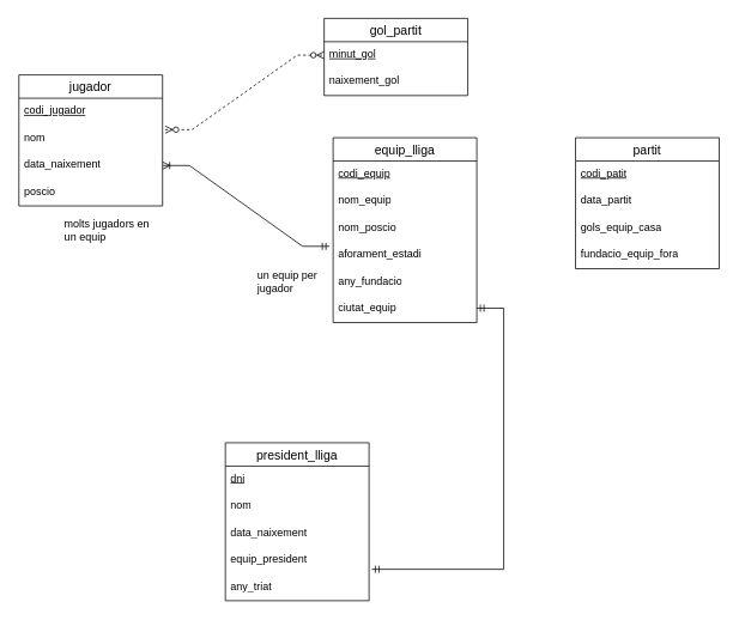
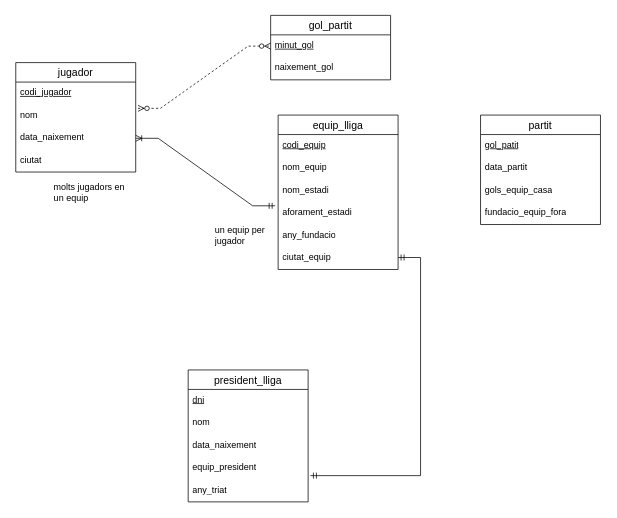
  <mxCell id="0" />
  <mxCell id="1" parent="0" />
  <mxCell id="2" value="jugador" style="swimlane;fontStyle=0;childLayout=stackLayout;horizontal=1;startSize=26;horizontalStack=0;resizeParent=1;resizeParentMax=0;resizeLast=0;collapsible=1;marginBottom=0;align=center;fontSize=14;" vertex="1" parent="1"><mxGeometry x="20" y="83" width="160" height="146" as="geometry" /></mxCell>
  <mxCell id="3" value="&lt;u&gt;codi_jugador&lt;/u&gt;" style="text;strokeColor=none;fillColor=none;spacingLeft=4;spacingRight=4;overflow=hidden;rotatable=0;points=[[0,0.5],[1,0.5]];portConstraint=eastwest;fontSize=12;whiteSpace=wrap;html=1;" vertex="1" parent="2"><mxGeometry y="26" width="160" height="30" as="geometry" /></mxCell>
  <mxCell id="4" value="nom" style="text;strokeColor=none;fillColor=none;spacingLeft=4;spacingRight=4;overflow=hidden;rotatable=0;points=[[0,0.5],[1,0.5]];portConstraint=eastwest;fontSize=12;whiteSpace=wrap;html=1;" vertex="1" parent="2"><mxGeometry y="56" width="160" height="30" as="geometry" /></mxCell>
  <mxCell id="5" value="data_naixement" style="text;strokeColor=none;fillColor=none;spacingLeft=4;spacingRight=4;overflow=hidden;rotatable=0;points=[[0,0.5],[1,0.5]];portConstraint=eastwest;fontSize=12;whiteSpace=wrap;html=1;" vertex="1" parent="2"><mxGeometry y="86" width="160" height="30" as="geometry" /></mxCell>
- <mxCell id="6" value="poscio" style="text;strokeColor=none;fillColor=none;spacingLeft=4;spacingRight=4;overflow=hidden;rotatable=0;points=[[0,0.5],[1,0.5]];portConstraint=eastwest;fontSize=12;whiteSpace=wrap;html=1;" vertex="1" parent="2"><mxGeometry y="116" width="160" height="30" as="geometry" /></mxCell>
+ <mxCell id="6" value="ciutat" style="text;strokeColor=none;fillColor=none;spacingLeft=4;spacingRight=4;overflow=hidden;rotatable=0;points=[[0,0.5],[1,0.5]];portConstraint=eastwest;fontSize=12;whiteSpace=wrap;html=1;" vertex="1" parent="2"><mxGeometry y="116" width="160" height="30" as="geometry" /></mxCell>
  <mxCell id="7" value="equip_lliga" style="swimlane;fontStyle=0;childLayout=stackLayout;horizontal=1;startSize=26;horizontalStack=0;resizeParent=1;resizeParentMax=0;resizeLast=0;collapsible=1;marginBottom=0;align=center;fontSize=14;" vertex="1" parent="1"><mxGeometry x="370" y="153" width="160" height="206" as="geometry" /></mxCell>
  <mxCell id="8" value="&lt;u&gt;codi_equip&lt;/u&gt;" style="text;strokeColor=none;fillColor=none;spacingLeft=4;spacingRight=4;overflow=hidden;rotatable=0;points=[[0,0.5],[1,0.5]];portConstraint=eastwest;fontSize=12;whiteSpace=wrap;html=1;" vertex="1" parent="7"><mxGeometry y="26" width="160" height="30" as="geometry" /></mxCell>
  <mxCell id="9" value="nom_equip" style="text;strokeColor=none;fillColor=none;spacingLeft=4;spacingRight=4;overflow=hidden;rotatable=0;points=[[0,0.5],[1,0.5]];portConstraint=eastwest;fontSize=12;whiteSpace=wrap;html=1;" vertex="1" parent="7"><mxGeometry y="56" width="160" height="30" as="geometry" /></mxCell>
- <mxCell id="10" value="nom_poscio" style="text;strokeColor=none;fillColor=none;spacingLeft=4;spacingRight=4;overflow=hidden;rotatable=0;points=[[0,0.5],[1,0.5]];portConstraint=eastwest;fontSize=12;whiteSpace=wrap;html=1;" vertex="1" parent="7"><mxGeometry y="86" width="160" height="30" as="geometry" /></mxCell>
+ <mxCell id="10" value="nom_estadi" style="text;strokeColor=none;fillColor=none;spacingLeft=4;spacingRight=4;overflow=hidden;rotatable=0;points=[[0,0.5],[1,0.5]];portConstraint=eastwest;fontSize=12;whiteSpace=wrap;html=1;" vertex="1" parent="7"><mxGeometry y="86" width="160" height="30" as="geometry" /></mxCell>
  <mxCell id="11" value="aforament_estadi" style="text;strokeColor=none;fillColor=none;spacingLeft=4;spacingRight=4;overflow=hidden;rotatable=0;points=[[0,0.5],[1,0.5]];portConstraint=eastwest;fontSize=12;whiteSpace=wrap;html=1;" vertex="1" parent="7"><mxGeometry y="116" width="160" height="30" as="geometry" /></mxCell>
  <mxCell id="12" value="any_fundacio" style="text;strokeColor=none;fillColor=none;spacingLeft=4;spacingRight=4;overflow=hidden;rotatable=0;points=[[0,0.5],[1,0.5]];portConstraint=eastwest;fontSize=12;whiteSpace=wrap;html=1;" vertex="1" parent="7"><mxGeometry y="146" width="160" height="30" as="geometry" /></mxCell>
  <mxCell id="13" value="ciutat_equip" style="text;strokeColor=none;fillColor=none;spacingLeft=4;spacingRight=4;overflow=hidden;rotatable=0;points=[[0,0.5],[1,0.5]];portConstraint=eastwest;fontSize=12;whiteSpace=wrap;html=1;" vertex="1" parent="7"><mxGeometry y="176" width="160" height="30" as="geometry" /></mxCell>
  <mxCell id="14" value="partit" style="swimlane;fontStyle=0;childLayout=stackLayout;horizontal=1;startSize=26;horizontalStack=0;resizeParent=1;resizeParentMax=0;resizeLast=0;collapsible=1;marginBottom=0;align=center;fontSize=14;" vertex="1" parent="1"><mxGeometry x="640" y="153" width="160" height="146" as="geometry" /></mxCell>
- <mxCell id="15" value="&lt;u&gt;codi_patit&lt;/u&gt;" style="text;strokeColor=none;fillColor=none;spacingLeft=4;spacingRight=4;overflow=hidden;rotatable=0;points=[[0,0.5],[1,0.5]];portConstraint=eastwest;fontSize=12;whiteSpace=wrap;html=1;" vertex="1" parent="14"><mxGeometry y="26" width="160" height="30" as="geometry" /></mxCell>
+ <mxCell id="15" value="&lt;u&gt;gol_patit&lt;/u&gt;" style="text;strokeColor=none;fillColor=none;spacingLeft=4;spacingRight=4;overflow=hidden;rotatable=0;points=[[0,0.5],[1,0.5]];portConstraint=eastwest;fontSize=12;whiteSpace=wrap;html=1;" vertex="1" parent="14"><mxGeometry y="26" width="160" height="30" as="geometry" /></mxCell>
  <mxCell id="16" value="data_partit" style="text;strokeColor=none;fillColor=none;spacingLeft=4;spacingRight=4;overflow=hidden;rotatable=0;points=[[0,0.5],[1,0.5]];portConstraint=eastwest;fontSize=12;whiteSpace=wrap;html=1;" vertex="1" parent="14"><mxGeometry y="56" width="160" height="30" as="geometry" /></mxCell>
  <mxCell id="17" value="gols_equip_casa" style="text;strokeColor=none;fillColor=none;spacingLeft=4;spacingRight=4;overflow=hidden;rotatable=0;points=[[0,0.5],[1,0.5]];portConstraint=eastwest;fontSize=12;whiteSpace=wrap;html=1;" vertex="1" parent="14"><mxGeometry y="86" width="160" height="30" as="geometry" /></mxCell>
  <mxCell id="18" value="fundacio_equip_fora" style="text;strokeColor=none;fillColor=none;spacingLeft=4;spacingRight=4;overflow=hidden;rotatable=0;points=[[0,0.5],[1,0.5]];portConstraint=eastwest;fontSize=12;whiteSpace=wrap;html=1;" vertex="1" parent="14"><mxGeometry y="116" width="160" height="30" as="geometry" /></mxCell>
  <mxCell id="19" value="gol_partit" style="swimlane;fontStyle=0;childLayout=stackLayout;horizontal=1;startSize=26;horizontalStack=0;resizeParent=1;resizeParentMax=0;resizeLast=0;collapsible=1;marginBottom=0;align=center;fontSize=14;" vertex="1" parent="1"><mxGeometry x="360" y="20" width="160" height="86" as="geometry" /></mxCell>
  <mxCell id="20" value="&lt;u&gt;minut_gol&lt;/u&gt;" style="text;strokeColor=none;fillColor=none;spacingLeft=4;spacingRight=4;overflow=hidden;rotatable=0;points=[[0,0.5],[1,0.5]];portConstraint=eastwest;fontSize=12;whiteSpace=wrap;html=1;" vertex="1" parent="19"><mxGeometry y="26" width="160" height="30" as="geometry" /></mxCell>
  <mxCell id="21" value="naixement_gol" style="text;strokeColor=none;fillColor=none;spacingLeft=4;spacingRight=4;overflow=hidden;rotatable=0;points=[[0,0.5],[1,0.5]];portConstraint=eastwest;fontSize=12;whiteSpace=wrap;html=1;" vertex="1" parent="19"><mxGeometry y="56" width="160" height="30" as="geometry" /></mxCell>
  <mxCell id="22" value="president_lliga" style="swimlane;fontStyle=0;childLayout=stackLayout;horizontal=1;startSize=26;horizontalStack=0;resizeParent=1;resizeParentMax=0;resizeLast=0;collapsible=1;marginBottom=0;align=center;fontSize=14;" vertex="1" parent="1"><mxGeometry x="250" y="493" width="160" height="176" as="geometry" /></mxCell>
  <mxCell id="23" value="&lt;u&gt;dni&lt;/u&gt;" style="text;strokeColor=none;fillColor=none;spacingLeft=4;spacingRight=4;overflow=hidden;rotatable=0;points=[[0,0.5],[1,0.5]];portConstraint=eastwest;fontSize=12;whiteSpace=wrap;html=1;" vertex="1" parent="22"><mxGeometry y="26" width="160" height="30" as="geometry" /></mxCell>
  <mxCell id="24" value="nom" style="text;strokeColor=none;fillColor=none;spacingLeft=4;spacingRight=4;overflow=hidden;rotatable=0;points=[[0,0.5],[1,0.5]];portConstraint=eastwest;fontSize=12;whiteSpace=wrap;html=1;" vertex="1" parent="22"><mxGeometry y="56" width="160" height="30" as="geometry" /></mxCell>
  <mxCell id="25" value="data_naixement" style="text;strokeColor=none;fillColor=none;spacingLeft=4;spacingRight=4;overflow=hidden;rotatable=0;points=[[0,0.5],[1,0.5]];portConstraint=eastwest;fontSize=12;whiteSpace=wrap;html=1;" vertex="1" parent="22"><mxGeometry y="86" width="160" height="30" as="geometry" /></mxCell>
  <mxCell id="26" value="equip_president&lt;div&gt;&lt;span style=&quot;color: rgba(0, 0, 0, 0); font-family: monospace; font-size: 0px; text-wrap: nowrap;&quot;&gt;%3CmxGraphModel%3E%3Croot%3E%3CmxCell%20id%3D%220%22%2F%3E%3CmxCell%20id%3D%221%22%20parent%3D%220%22%2F%3E%3CmxCell%20id%3D%222%22%20value%3D%22partit%22%20style%3D%22swimlane%3BfontStyle%3D0%3BchildLayout%3DstackLayout%3Bhorizontal%3D1%3BstartSize%3D26%3BhorizontalStack%3D0%3BresizeParent%3D1%3BresizeParentMax%3D0%3BresizeLast%3D0%3Bcollapsible%3D1%3BmarginBottom%3D0%3Balign%3Dcenter%3BfontSize%3D14%3B%22%20vertex%3D%221%22%20parent%3D%221%22%3E%3CmxGeometry%20x%3D%22150%22%20y%3D%22480%22%20width%3D%22160%22%20height%3D%22146%22%20as%3D%22geometry%22%2F%3E%3C%2FmxCell%3E%3CmxCell%20id%3D%223%22%20value%3D%22%26lt%3Bu%26gt%3Bcodi_patit%26lt%3B%2Fu%26gt%3B%22%20style%3D%22text%3BstrokeColor%3Dnone%3BfillColor%3Dnone%3BspacingLeft%3D4%3BspacingRight%3D4%3Boverflow%3Dhidden%3Brotatable%3D0%3Bpoints%3D%5B%5B0%2C0.5%5D%2C%5B1%2C0.5%5D%5D%3BportConstraint%3Deastwest%3BfontSize%3D12%3BwhiteSpace%3Dwrap%3Bhtml%3D1%3B%22%20vertex%3D%221%22%20parent%3D%222%22%3E%3CmxGeometry%20y%3D%2226%22%20width%3D%22160%22%20height%3D%2230%22%20as%3D%22geometry%22%2F%3E%3C%2FmxCell%3E%3CmxCell%20id%3D%224%22%20value%3D%22data_partit%22%20style%3D%22text%3BstrokeColor%3Dnone%3BfillColor%3Dnone%3BspacingLeft%3D4%3BspacingRight%3D4%3Boverflow%3Dhidden%3Brotatable%3D0%3Bpoints%3D%5B%5B0%2C0.5%5D%2C%5B1%2C0.5%5D%5D%3BportConstraint%3Deastwest%3BfontSize%3D12%3BwhiteSpace%3Dwrap%3Bhtml%3D1%3B%22%20vertex%3D%221%22%20parent%3D%222%22%3E%3CmxGeometry%20y%3D%2256%22%20width%3D%22160%22%20height%3D%2230%22%20as%3D%22geometry%22%2F%3E%3C%2FmxCell%3E%3CmxCell%20id%3D%225%22%20value%3D%22gols_equip_casa%22%20style%3D%22text%3BstrokeColor%3Dnone%3BfillColor%3Dnone%3BspacingLeft%3D4%3BspacingRight%3D4%3Boverflow%3Dhidden%3Brotatable%3D0%3Bpoints%3D%5B%5B0%2C0.5%5D%2C%5B1%2C0.5%5D%5D%3BportConstraint%3Deastwest%3BfontSize%3D12%3BwhiteSpace%3Dwrap%3Bhtml%3D1%3B%22%20vertex%3D%221%22%20parent%3D%222%22%3E%3CmxGeometry%20y%3D%2286%22%20width%3D%22160%22%20height%3D%2230%22%20as%3D%22geometry%22%2F%3E%3C%2FmxCell%3E%3CmxCell%20id%3D%226%22%20value%3D%22gols_equip_fora%22%20style%3D%22text%3BstrokeColor%3Dnone%3BfillColor%3Dnone%3BspacingLeft%3D4%3BspacingRight%3D4%3Boverflow%3Dhidden%3Brotatable%3D0%3Bpoints%3D%5B%5B0%2C0.5%5D%2C%5B1%2C0.5%5D%5D%3BportConstraint%3Deastwest%3BfontSize%3D12%3BwhiteSpace%3Dwrap%3Bhtml%3D1%3B%22%20vertex%3D%221%22%20parent%3D%222%22%3E%3CmxGeometry%20y%3D%22116%22%20width%3D%22160%22%20height%3D%2230%22%20as%3D%22geometry%22%2F%3E%3C%2FmxCell%3E%3C%2Froot%3E%3C%2FmxGraphModel%3E&lt;/span&gt;&lt;br&gt;&lt;/div&gt;" style="text;strokeColor=none;fillColor=none;spacingLeft=4;spacingRight=4;overflow=hidden;rotatable=0;points=[[0,0.5],[1,0.5]];portConstraint=eastwest;fontSize=12;whiteSpace=wrap;html=1;" vertex="1" parent="22"><mxGeometry y="116" width="160" height="30" as="geometry" /></mxCell>
  <mxCell id="27" value="&lt;div&gt;any_triat&lt;/div&gt;" style="text;strokeColor=none;fillColor=none;spacingLeft=4;spacingRight=4;overflow=hidden;rotatable=0;points=[[0,0.5],[1,0.5]];portConstraint=eastwest;fontSize=12;whiteSpace=wrap;html=1;" vertex="1" parent="22"><mxGeometry y="146" width="160" height="30" as="geometry" /></mxCell>
  <mxCell id="28" value="" style="edgeStyle=entityRelationEdgeStyle;fontSize=12;html=1;endArrow=ERoneToMany;startArrow=ERmandOne;rounded=0;exitX=-0.025;exitY=0.167;exitDx=0;exitDy=0;entryX=1;entryY=0.5;entryDx=0;entryDy=0;exitPerimeter=0;" edge="1" parent="1" source="11" target="5"><mxGeometry width="100" height="100" relative="1" as="geometry"><mxPoint x="700" y="423" as="sourcePoint" /><mxPoint x="240" y="-27" as="targetPoint" /></mxGeometry></mxCell>
  <mxCell id="29" value="" style="edgeStyle=entityRelationEdgeStyle;fontSize=12;html=1;endArrow=ERmandOne;startArrow=ERmandOne;rounded=0;entryX=1.019;entryY=0.833;entryDx=0;entryDy=0;entryPerimeter=0;" edge="1" parent="1" target="26"><mxGeometry width="100" height="100" relative="1" as="geometry"><mxPoint x="530" y="343" as="sourcePoint" /><mxPoint x="260" y="663" as="targetPoint" /><Array as="points"><mxPoint x="570" y="403" /><mxPoint x="560" y="523" /><mxPoint x="290" y="403" /><mxPoint x="220" y="433" /></Array></mxGeometry></mxCell>
  <mxCell id="30" value="molts jugadors en un equip" style="text;strokeColor=none;fillColor=none;spacingLeft=4;spacingRight=4;overflow=hidden;rotatable=0;points=[[0,0.5],[1,0.5]];portConstraint=eastwest;fontSize=12;whiteSpace=wrap;html=1;" vertex="1" parent="1"><mxGeometry x="65" y="236" width="120" height="40" as="geometry" /></mxCell>
  <mxCell id="31" value="un equip per jugador" style="text;strokeColor=none;fillColor=none;spacingLeft=4;spacingRight=4;overflow=hidden;rotatable=0;points=[[0,0.5],[1,0.5]];portConstraint=eastwest;fontSize=12;whiteSpace=wrap;html=1;" vertex="1" parent="1"><mxGeometry x="280" y="293" width="120" height="40" as="geometry" /></mxCell>
  <mxCell id="32" value="" style="edgeStyle=entityRelationEdgeStyle;fontSize=12;html=1;endArrow=ERzeroToMany;endFill=1;startArrow=ERzeroToMany;rounded=0;exitX=1.019;exitY=1.167;exitDx=0;exitDy=0;exitPerimeter=0;entryX=0;entryY=0.5;entryDx=0;entryDy=0;dashed=1;" edge="1" parent="1" source="3" target="20"><mxGeometry width="100" height="100" relative="1" as="geometry"><mxPoint x="650" y="403" as="sourcePoint" /><mxPoint x="750" y="303" as="targetPoint" /></mxGeometry></mxCell>
